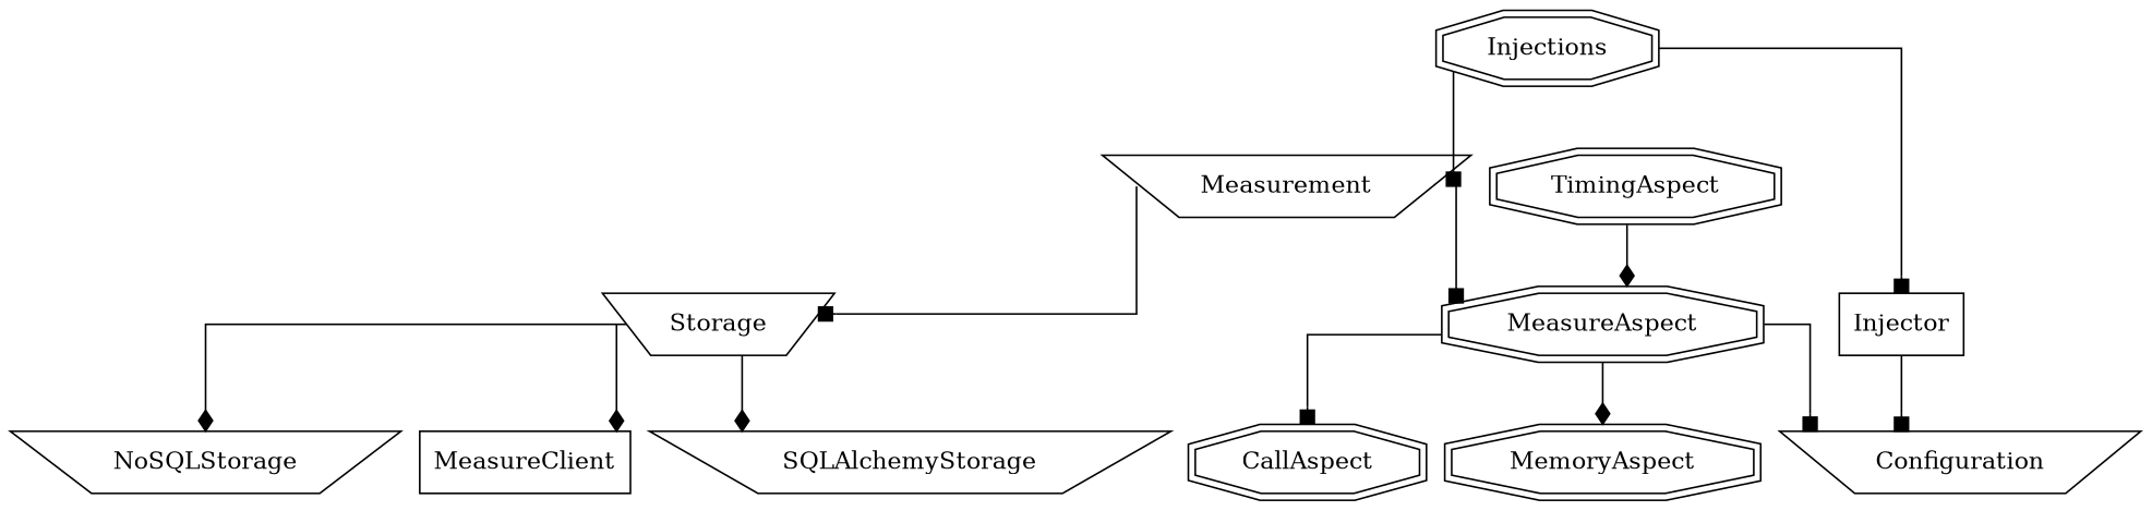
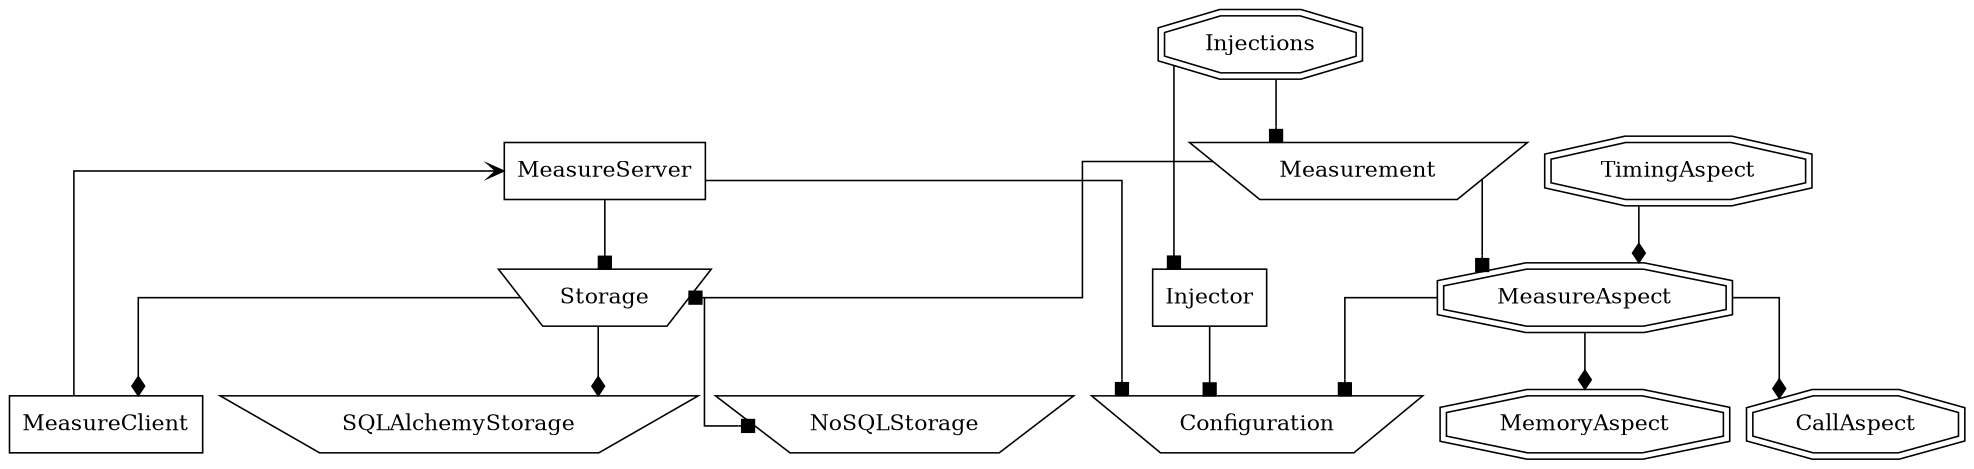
  digraph {
    fontname="Source Code Pro"
    fontsize=9.0
    nodesep=0.15
    normalize=true
    splines=ortho
    node [shape=invtrapezium]
    edge [arrowhead=box]
    Injector [shape=box]
    Configuration
    Injections [shape=doubleoctagon]
    Measurement
    MeasureClient [shape=box]
+   MeasureServer [shape=box]
    Storage
    SQLAlchemyStorage
    NoSQLStorage
    MeasureAspect [shape=doubleoctagon]
    MemoryAspect [shape=doubleoctagon]
    CallAspect [shape=doubleoctagon]
    TimingAspect [shape=doubleoctagon]
    Injector -> Configuration
    Injections -> Injector
    Injections -> Measurement
    Measurement -> Storage
    Measurement -> MeasureAspect
+   MeasureClient -> MeasureServer [arrowhead=vee arrowtail=vee]
+   MeasureServer -> Configuration
+   MeasureServer -> Storage
    Storage -> MeasureClient [arrowhead=diamond]
    Storage -> SQLAlchemyStorage [arrowhead=diamond]
-   Storage -> NoSQLStorage [arrowhead=diamond]
+   Storage -> NoSQLStorage
    MeasureAspect -> Configuration
    MeasureAspect -> MemoryAspect [arrowhead=diamond]
-   MeasureAspect -> CallAspect
+   MeasureAspect -> CallAspect [arrowhead=diamond]
    TimingAspect -> MeasureAspect [arrowhead=diamond]
  }
